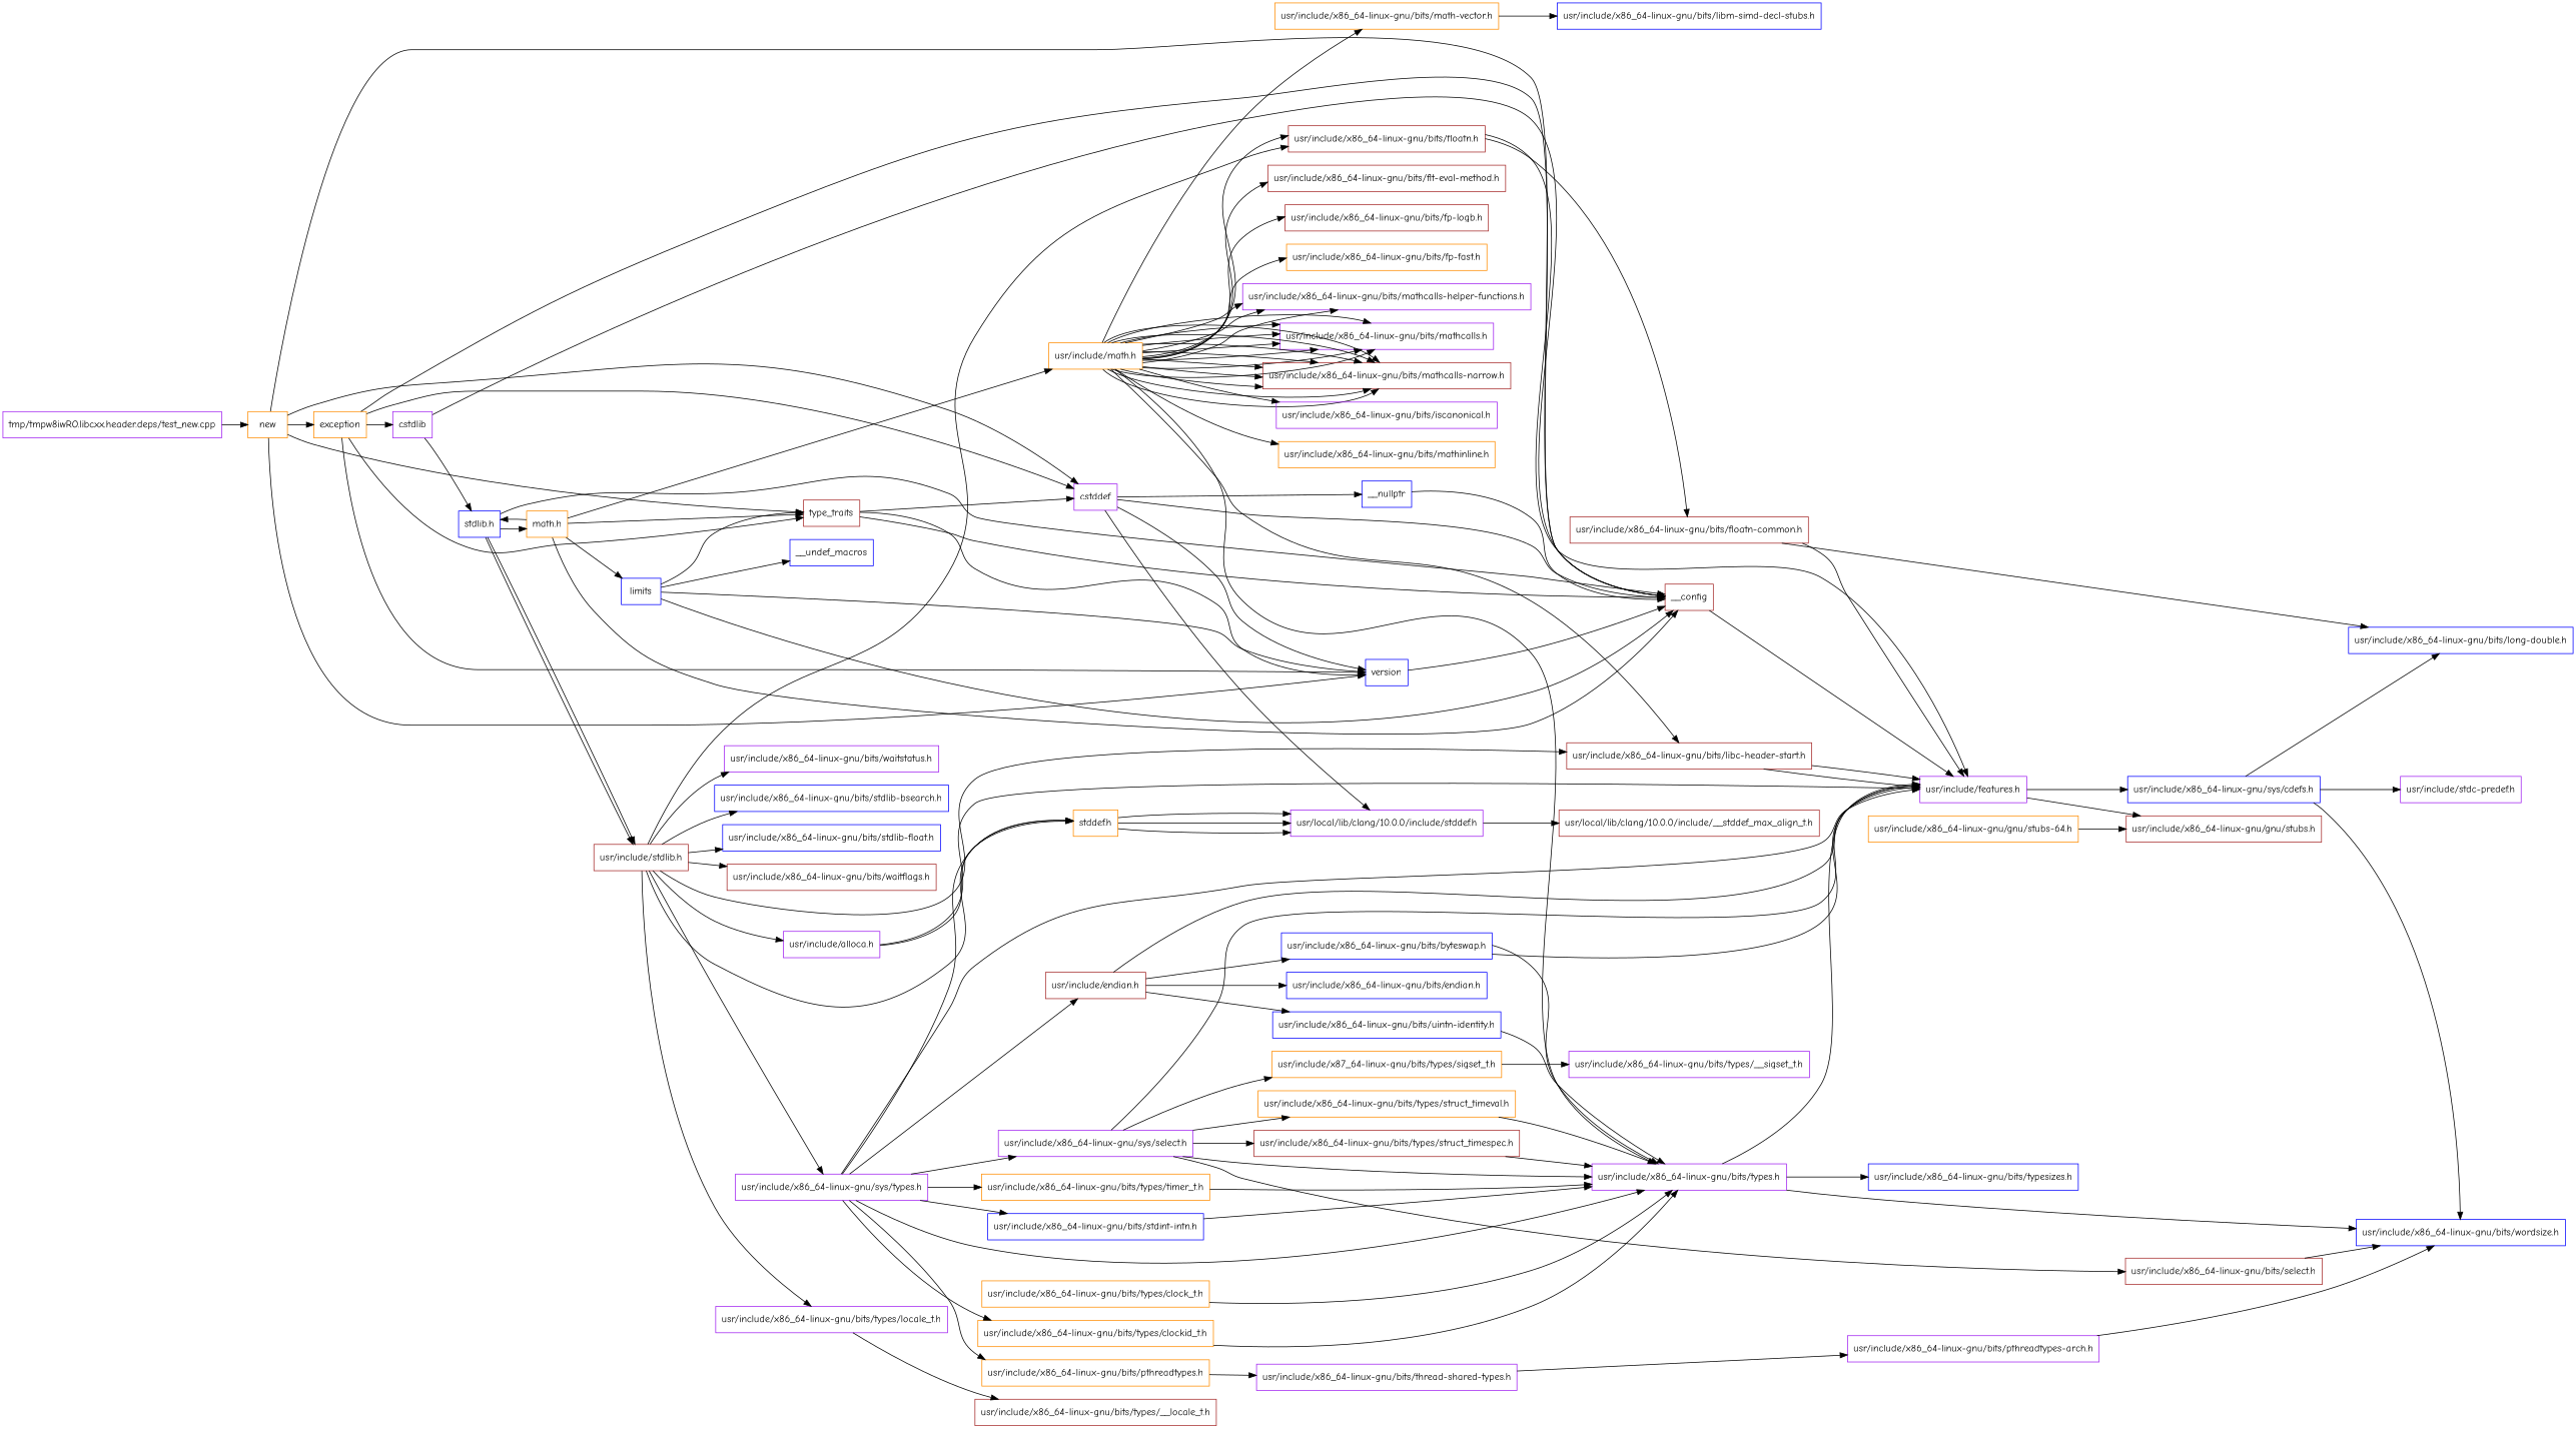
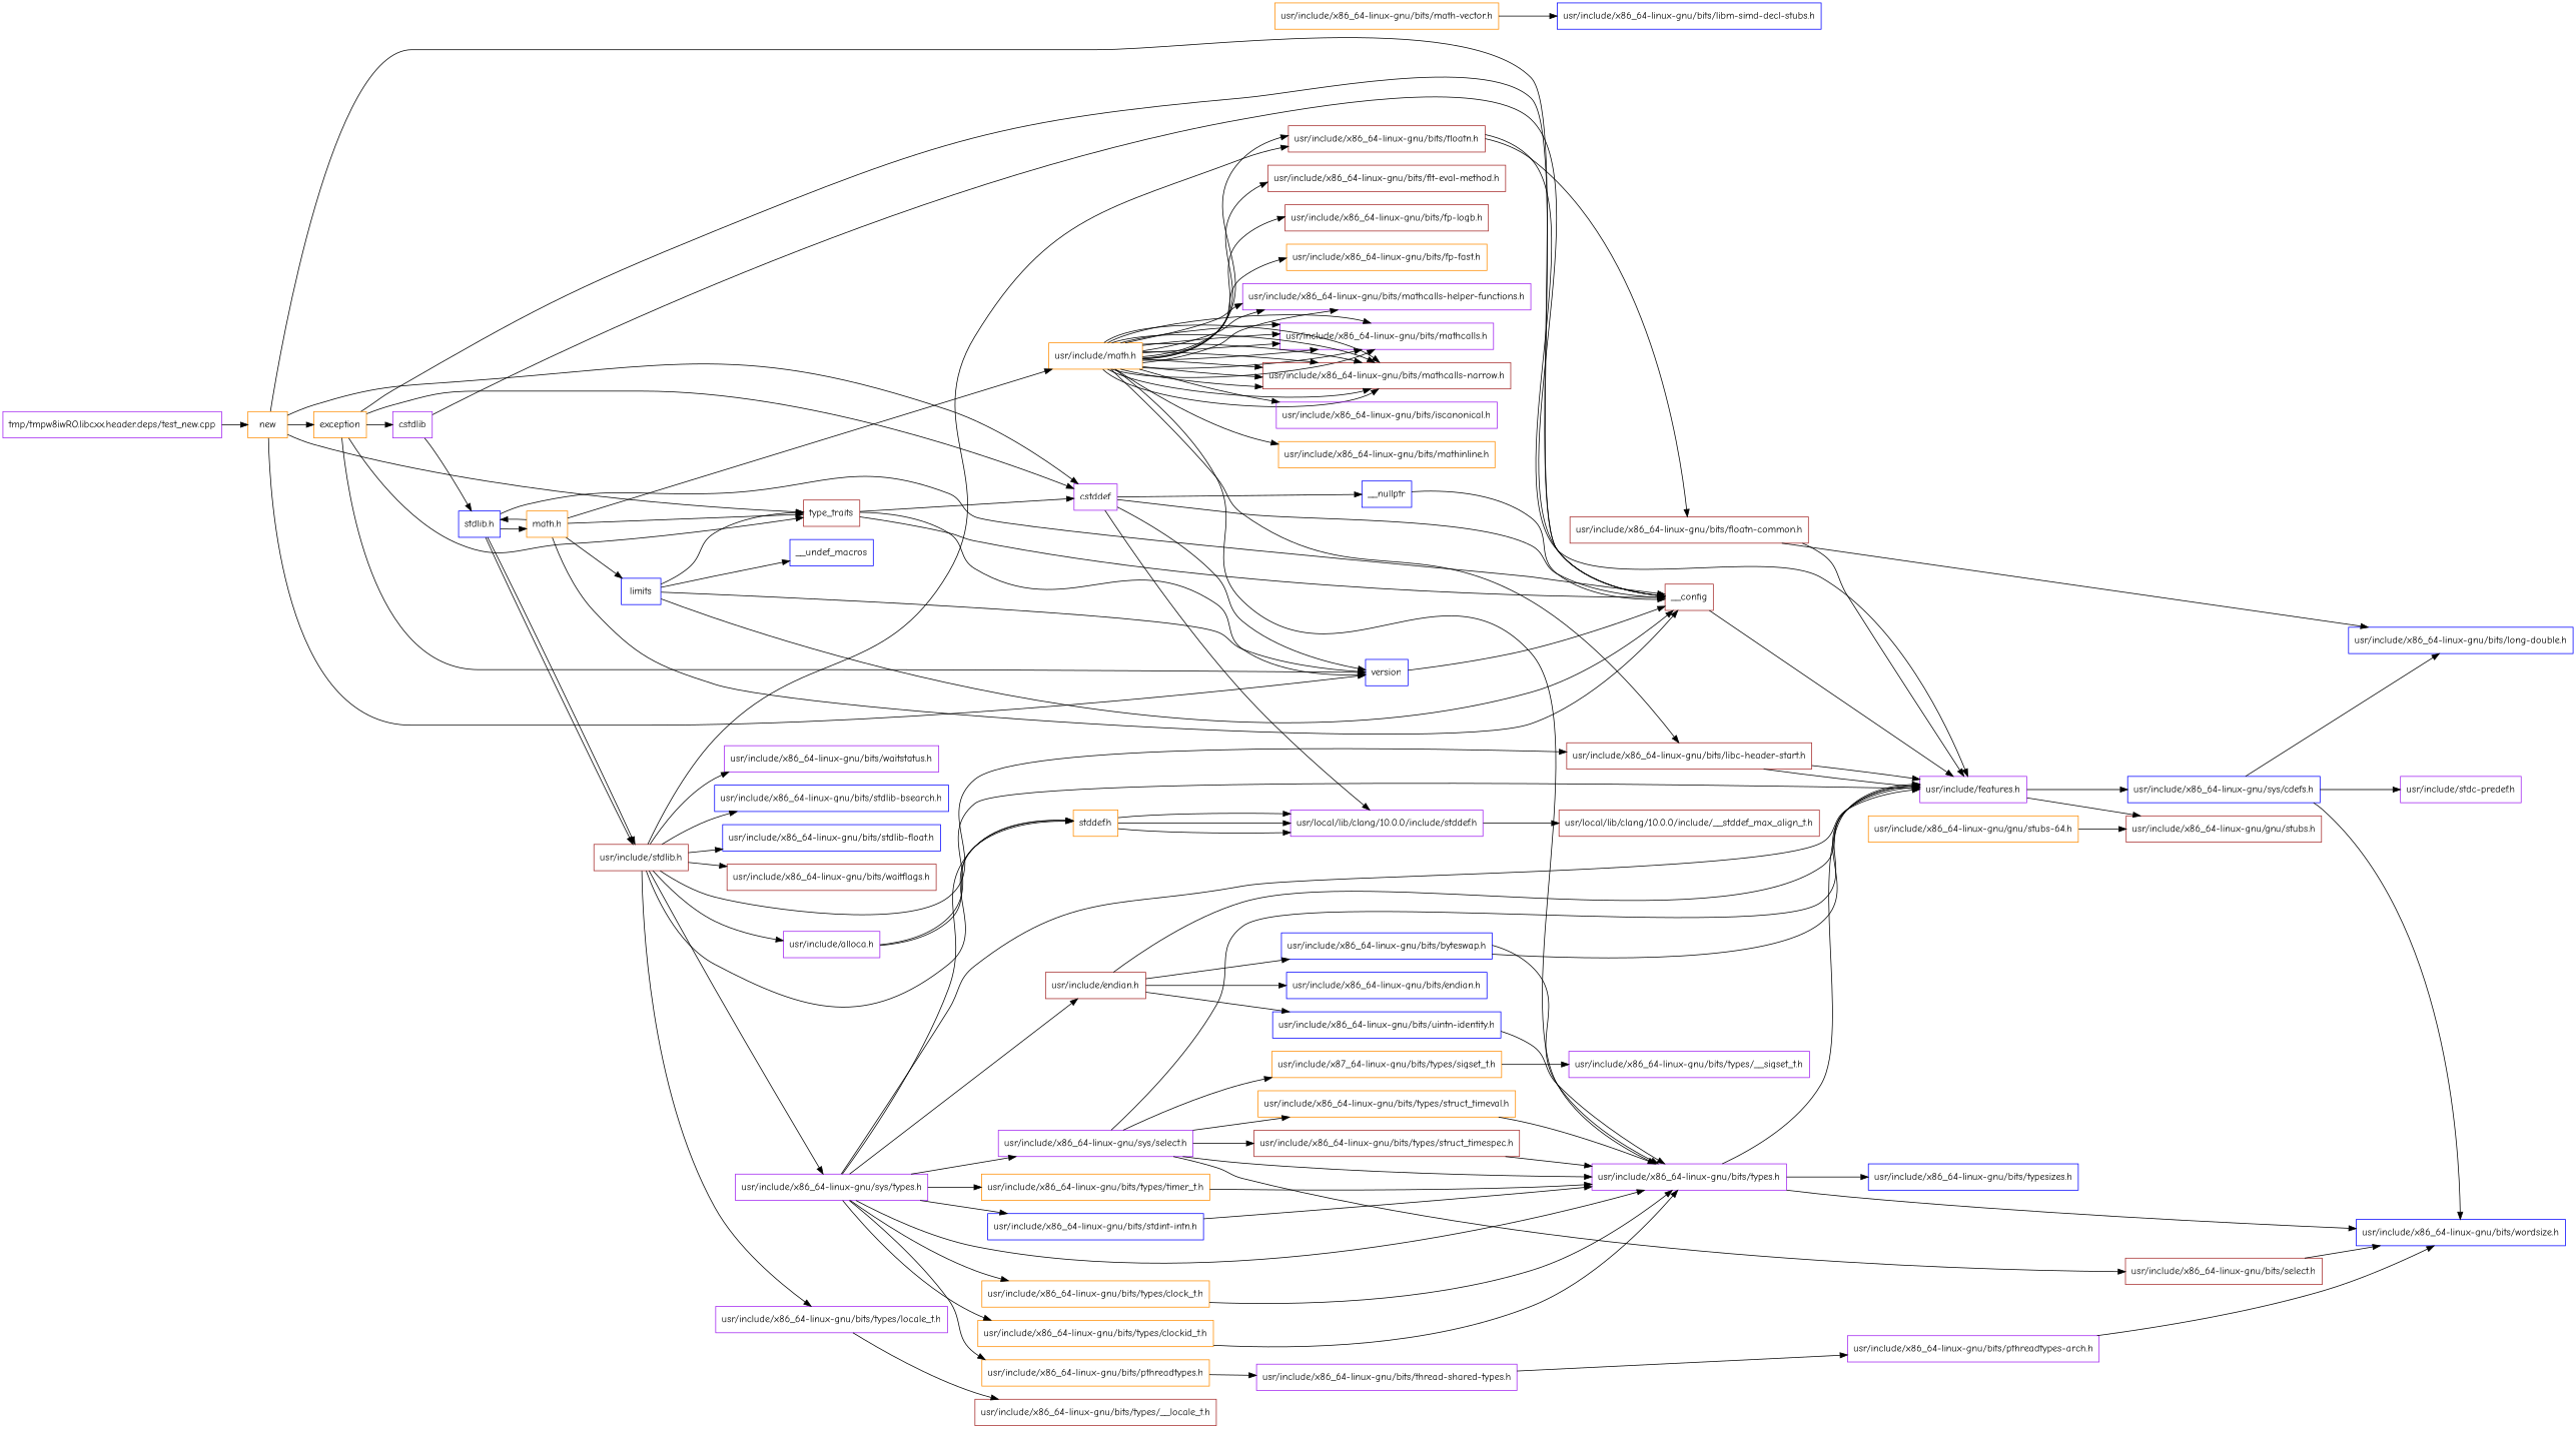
  digraph {
    fontname="Comic Neue"
    rankdir=LR
    node [color=purple fontname="Comic Neue" shape=box]
    edge [fontname="Comic Neue"]
    n1 [color=darkorange label=new]
    n2 [color=brown label=__config]
    n3 [color=darkorange label=exception]
    n4 [label=cstddef]
    n5 [color=blue label=version]
    n6 [color=brown label=type_traits]
    n7 [label="usr/include/features.h"]
    n8 [label=cstdlib]
    n9 [label="usr/local/lib/clang/10.0.0/include/stddef.h"]
    n10 [color=blue label=__nullptr]
    n11 [label="tmp/tmpw8iwRO.libcxx.header.deps/test_new.cpp"]
    n12 [color=blue label="usr/include/x86_64-linux-gnu/sys/cdefs.h"]
    n13 [color=brown label="usr/include/x86_64-linux-gnu/gnu/stubs.h"]
    n14 [label="usr/include/stdc-predef.h"]
    n15 [color=blue label="usr/include/x86_64-linux-gnu/bits/wordsize.h"]
    n16 [color=blue label="usr/include/x86_64-linux-gnu/bits/long-double.h"]
    n17 [color=darkorange label="usr/include/x86_64-linux-gnu/gnu/stubs-64.h"]
    n18 [color=blue label="stdlib.h"]
    n19 [color=brown label="usr/local/lib/clang/10.0.0/include/__stddef_max_align_t.h"]
    n20 [color=brown label="usr/include/stdlib.h"]
    n21 [color=darkorange label="math.h"]
    n22 [color=brown label="usr/include/x86_64-linux-gnu/bits/libc-header-start.h"]
    n23 [color=darkorange label="stddef.h"]
    n24 [color=brown label="usr/include/x86_64-linux-gnu/bits/waitflags.h"]
    n25 [label="usr/include/x86_64-linux-gnu/bits/waitstatus.h"]
    n26 [color=brown label="usr/include/x86_64-linux-gnu/bits/floatn.h"]
    n27 [label="usr/include/x86_64-linux-gnu/bits/types/locale_t.h"]
    n28 [label="usr/include/x86_64-linux-gnu/sys/types.h"]
    n29 [label="usr/include/alloca.h"]
    n30 [color=blue label="usr/include/x86_64-linux-gnu/bits/stdlib-bsearch.h"]
    n31 [color=blue label="usr/include/x86_64-linux-gnu/bits/stdlib-float.h"]
    n32 [color=darkorange label="usr/include/math.h"]
    n33 [color=blue label=limits]
    n34 [color=brown label="usr/include/x86_64-linux-gnu/bits/floatn-common.h"]
    n35 [color=brown label="usr/include/x86_64-linux-gnu/bits/types/__locale_t.h"]
    n36 [label="usr/include/x86_64-linux-gnu/bits/types.h"]
    n37 [color=darkorange label="usr/include/x86_64-linux-gnu/bits/types/clock_t.h"]
    n38 [color=darkorange label="usr/include/x86_64-linux-gnu/bits/types/clockid_t.h"]
    n39 [color=darkorange label="usr/include/x86_64-linux-gnu/bits/types/timer_t.h"]
    n40 [color=blue label="usr/include/x86_64-linux-gnu/bits/stdint-intn.h"]
    n41 [color=brown label="usr/include/endian.h"]
    n42 [label="usr/include/x86_64-linux-gnu/sys/select.h"]
    n43 [color=darkorange label="usr/include/x86_64-linux-gnu/bits/pthreadtypes.h"]
    n44 [color=blue label="usr/include/x86_64-linux-gnu/bits/typesizes.h"]
    n45 [color=blue label="usr/include/x86_64-linux-gnu/bits/endian.h"]
    n46 [color=blue label="usr/include/x86_64-linux-gnu/bits/byteswap.h"]
    n47 [color=blue label="usr/include/x86_64-linux-gnu/bits/uintn-identity.h"]
    n48 [color=brown label="usr/include/x86_64-linux-gnu/bits/select.h"]
    n49 [color=darkorange label="usr/include/x87_64-linux-gnu/bits/types/sigset_t.h"]
    n50 [color=darkorange label="usr/include/x86_64-linux-gnu/bits/types/struct_timeval.h"]
    n51 [color=brown label="usr/include/x86_64-linux-gnu/bits/types/struct_timespec.h"]
    n52 [label="usr/include/x86_64-linux-gnu/bits/thread-shared-types.h"]
    n53 [label="usr/include/x86_64-linux-gnu/bits/types/__sigset_t.h"]
    n54 [label="usr/include/x86_64-linux-gnu/bits/pthreadtypes-arch.h"]
    n55 [color=darkorange label="usr/include/x86_64-linux-gnu/bits/math-vector.h"]
    n56 [color=brown label="usr/include/x86_64-linux-gnu/bits/flt-eval-method.h"]
    n57 [color=brown label="usr/include/x86_64-linux-gnu/bits/fp-logb.h"]
    n58 [color=darkorange label="usr/include/x86_64-linux-gnu/bits/fp-fast.h"]
    n59 [label="usr/include/x86_64-linux-gnu/bits/mathcalls-helper-functions.h"]
    n60 [label="usr/include/x86_64-linux-gnu/bits/mathcalls.h"]
    n61 [color=brown label="usr/include/x86_64-linux-gnu/bits/mathcalls-narrow.h"]
    n62 [label="usr/include/x86_64-linux-gnu/bits/iscanonical.h"]
    n63 [color=darkorange label="usr/include/x86_64-linux-gnu/bits/mathinline.h"]
    n64 [color=blue label=__undef_macros]
    n65 [color=blue label="usr/include/x86_64-linux-gnu/bits/libm-simd-decl-stubs.h"]
    n1 -> n2
    n1 -> n3
    n1 -> n4
    n1 -> n5
    n1 -> n6
    n2 -> n7
    n3 -> n2
    n3 -> n4
    n3 -> n5
    n3 -> n6
    n3 -> n8
    n4 -> n2
    n4 -> n5
    n4 -> n9
    n4 -> n10
    n5 -> n2
    n6 -> n2
    n6 -> n4
    n6 -> n5
    n7 -> n12
    n7 -> n13
    n8 -> n2
    n8 -> n18
    n9 -> n19
    n10 -> n2
    n11 -> n1
    n12 -> n14
    n12 -> n15
    n12 -> n16
    n17 -> n13
    n18 -> n2
    n18 -> n20
    n18 -> n20
    n18 -> n21
    n20 -> n22
    n20 -> n23
    n20 -> n24
    n20 -> n25
    n20 -> n26
    n20 -> n27
    n20 -> n28
    n20 -> n29
    n20 -> n30
    n20 -> n31
    n21 -> n2
    n21 -> n6
    n21 -> n18
    n21 -> n32
    n21 -> n33
    n22 -> n7
    n22 -> n7
    n23 -> n9
    n23 -> n9
    n23 -> n9
    n26 -> n7
    n26 -> n34
    n27 -> n35
    n28 -> n7
    n28 -> n23
    n28 -> n36
+   n28 -> n37
    n28 -> n38
    n28 -> n39
    n28 -> n40
    n28 -> n41
    n28 -> n42
    n28 -> n43
    n29 -> n7
    n29 -> n23
    n32 -> n22
    n32 -> n26
    n32 -> n36
-   n32 -> n55
    n32 -> n56
    n32 -> n57
    n32 -> n58
    n32 -> n59
    n32 -> n59
    n32 -> n59
    n32 -> n60
    n32 -> n60
    n32 -> n60
    n32 -> n60
    n32 -> n60
    n32 -> n60
    n32 -> n60
    n32 -> n61
    n32 -> n61
    n32 -> n61
    n32 -> n61
    n32 -> n61
    n32 -> n61
    n32 -> n61
    n32 -> n61
    n32 -> n61
    n32 -> n62
    n32 -> n63
    n33 -> n2
    n33 -> n5
    n33 -> n6
    n33 -> n64
    n34 -> n7
    n34 -> n16
    n36 -> n7
    n36 -> n15
    n36 -> n44
    n37 -> n36
    n38 -> n36
    n39 -> n36
    n40 -> n36
    n41 -> n7
    n41 -> n45
    n41 -> n46
    n41 -> n47
    n42 -> n7
    n42 -> n36
    n42 -> n48
    n42 -> n49
    n42 -> n50
    n42 -> n51
    n43 -> n52
    n46 -> n7
    n46 -> n36
    n47 -> n36
    n48 -> n15
    n49 -> n53
    n50 -> n36
    n51 -> n36
    n52 -> n54
    n54 -> n15
    n55 -> n65
  }
